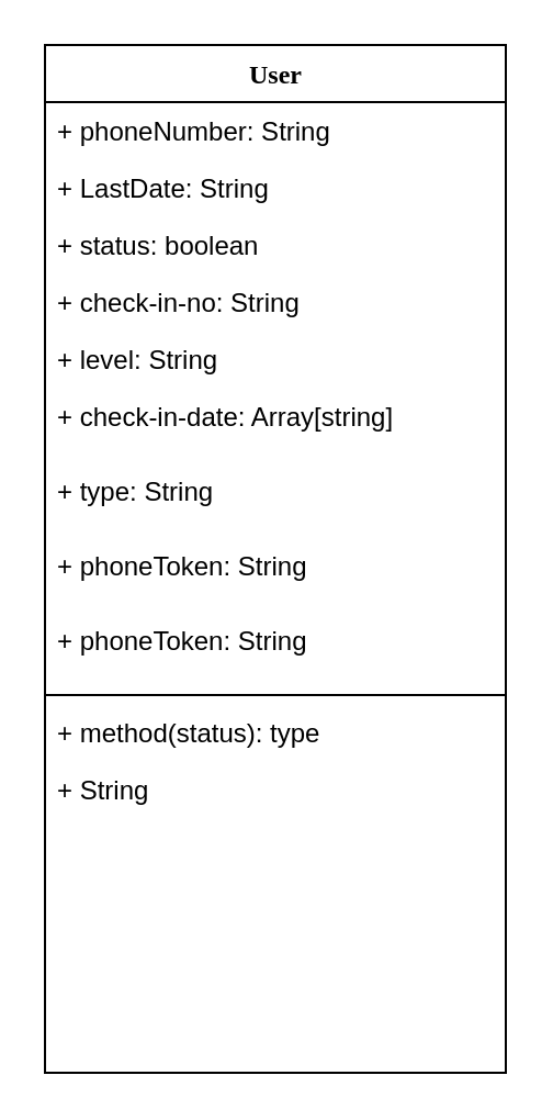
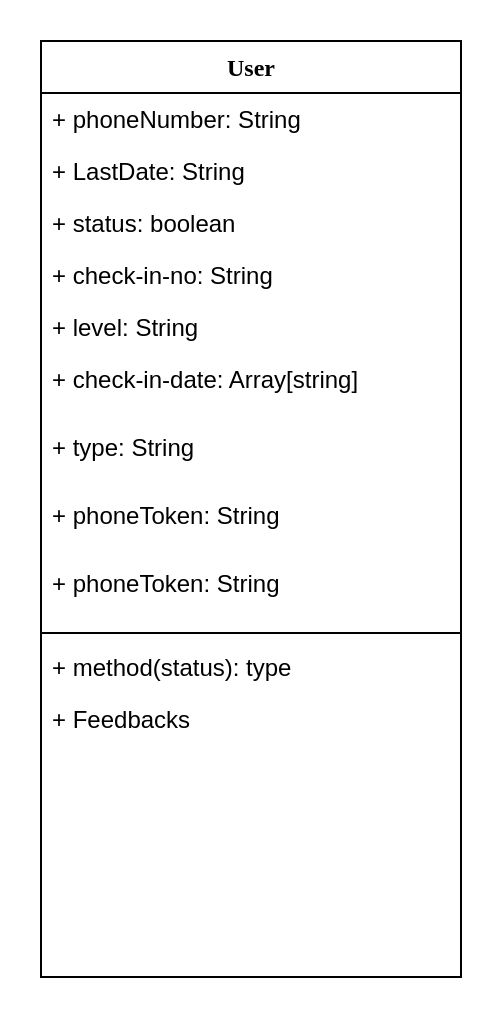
  <mxCell id="0" />
  <mxCell id="1" parent="0" />
  <mxCell id="2" value="User&lt;br&gt;" style="swimlane;html=1;fontStyle=1;align=center;verticalAlign=top;childLayout=stackLayout;horizontal=1;startSize=26;horizontalStack=0;resizeParent=1;resizeLast=0;collapsible=1;marginBottom=0;swimlaneFillColor=#ffffff;rounded=0;shadow=0;comic=0;labelBackgroundColor=none;strokeWidth=1;fillColor=none;fontFamily=Verdana;fontSize=12" vertex="1" parent="1"><mxGeometry x="20" y="20" width="210" height="468" as="geometry" /></mxCell>
  <mxCell id="3" value="+ phoneNumber: String" style="text;html=1;strokeColor=none;fillColor=none;align=left;verticalAlign=top;spacingLeft=4;spacingRight=4;whiteSpace=wrap;overflow=hidden;rotatable=0;points=[[0,0.5],[1,0.5]];portConstraint=eastwest;" vertex="1" parent="2"><mxGeometry y="26" width="210" height="26" as="geometry" /></mxCell>
  <mxCell id="4" value="+ LastDate: String" style="text;html=1;strokeColor=none;fillColor=none;align=left;verticalAlign=top;spacingLeft=4;spacingRight=4;whiteSpace=wrap;overflow=hidden;rotatable=0;points=[[0,0.5],[1,0.5]];portConstraint=eastwest;" vertex="1" parent="2"><mxGeometry y="52" width="210" height="26" as="geometry" /></mxCell>
  <mxCell id="5" value="+ status: boolean" style="text;html=1;strokeColor=none;fillColor=none;align=left;verticalAlign=top;spacingLeft=4;spacingRight=4;whiteSpace=wrap;overflow=hidden;rotatable=0;points=[[0,0.5],[1,0.5]];portConstraint=eastwest;" vertex="1" parent="2"><mxGeometry y="78" width="210" height="26" as="geometry" /></mxCell>
  <mxCell id="6" value="+ check-in-no: String" style="text;html=1;strokeColor=none;fillColor=none;align=left;verticalAlign=top;spacingLeft=4;spacingRight=4;whiteSpace=wrap;overflow=hidden;rotatable=0;points=[[0,0.5],[1,0.5]];portConstraint=eastwest;" vertex="1" parent="2"><mxGeometry y="104" width="210" height="26" as="geometry" /></mxCell>
  <mxCell id="7" value="+ level: String" style="text;html=1;strokeColor=none;fillColor=none;align=left;verticalAlign=top;spacingLeft=4;spacingRight=4;whiteSpace=wrap;overflow=hidden;rotatable=0;points=[[0,0.5],[1,0.5]];portConstraint=eastwest;" vertex="1" parent="2"><mxGeometry y="130" width="210" height="26" as="geometry" /></mxCell>
  <mxCell id="8" value="+ check-in-date: Array[string]" style="text;html=1;strokeColor=none;fillColor=none;align=left;verticalAlign=top;spacingLeft=4;spacingRight=4;whiteSpace=wrap;overflow=hidden;rotatable=0;points=[[0,0.5],[1,0.5]];portConstraint=eastwest;" vertex="1" parent="2"><mxGeometry y="156" width="210" height="34" as="geometry" /></mxCell>
  <mxCell id="9" value="+ type: String" style="text;html=1;strokeColor=none;fillColor=none;align=left;verticalAlign=top;spacingLeft=4;spacingRight=4;whiteSpace=wrap;overflow=hidden;rotatable=0;points=[[0,0.5],[1,0.5]];portConstraint=eastwest;" vertex="1" parent="2"><mxGeometry y="190" width="210" height="34" as="geometry" /></mxCell>
  <mxCell id="10" value="+ phoneToken: String&lt;br&gt;" style="text;html=1;strokeColor=none;fillColor=none;align=left;verticalAlign=top;spacingLeft=4;spacingRight=4;whiteSpace=wrap;overflow=hidden;rotatable=0;points=[[0,0.5],[1,0.5]];portConstraint=eastwest;" vertex="1" parent="2"><mxGeometry y="224" width="210" height="34" as="geometry" /></mxCell>
  <mxCell id="11" value="+ phoneToken: String&lt;br&gt;" style="text;html=1;strokeColor=none;fillColor=none;align=left;verticalAlign=top;spacingLeft=4;spacingRight=4;whiteSpace=wrap;overflow=hidden;rotatable=0;points=[[0,0.5],[1,0.5]];portConstraint=eastwest;" vertex="1" parent="2"><mxGeometry y="258" width="210" height="34" as="geometry" /></mxCell>
  <mxCell id="12" value="" style="line;html=1;strokeWidth=1;fillColor=none;align=left;verticalAlign=middle;spacingTop=-1;spacingLeft=3;spacingRight=3;rotatable=0;labelPosition=right;points=[];portConstraint=eastwest;" vertex="1" parent="2"><mxGeometry y="292" width="210" height="8" as="geometry" /></mxCell>
  <mxCell id="13" value="+ method(status): type" style="text;html=1;strokeColor=none;fillColor=none;align=left;verticalAlign=top;spacingLeft=4;spacingRight=4;whiteSpace=wrap;overflow=hidden;rotatable=0;points=[[0,0.5],[1,0.5]];portConstraint=eastwest;" vertex="1" parent="2"><mxGeometry y="300" width="210" height="26" as="geometry" /></mxCell>
- <mxCell id="14" value="+ String&lt;br&gt;" style="text;html=1;strokeColor=none;fillColor=none;align=left;verticalAlign=top;spacingLeft=4;spacingRight=4;whiteSpace=wrap;overflow=hidden;rotatable=0;points=[[0,0.5],[1,0.5]];portConstraint=eastwest;" vertex="1" parent="2"><mxGeometry y="326" width="210" height="26" as="geometry" /></mxCell>
+ <mxCell id="14" value="+ Feedbacks&lt;br&gt;" style="text;html=1;strokeColor=none;fillColor=none;align=left;verticalAlign=top;spacingLeft=4;spacingRight=4;whiteSpace=wrap;overflow=hidden;rotatable=0;points=[[0,0.5],[1,0.5]];portConstraint=eastwest;" vertex="1" parent="2"><mxGeometry y="326" width="210" height="26" as="geometry" /></mxCell>
